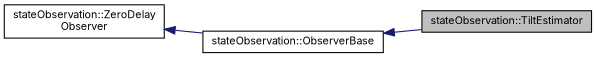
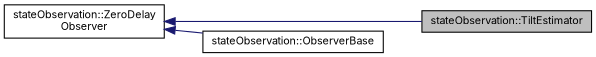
  digraph {
    fontname=Inter
    rankdir=LR
    node [color=black fillcolor=white fontname=Inter fontsize=10 shape=record style=filled]
    edge [color=midnightblue dir=back fontname=Inter fontsize=10 labelfontname=Helvetica labelfontsize=10 style=solid]
    n1 [fillcolor=grey75 fontcolor=black height=0.2 label="stateObservation::TiltEstimator" width=0.4]
    n2 [height=0.2 label="stateObservation::ZeroDelay\lObserver" width=0.4]
    n3 [height=0.2 label="stateObservation::ObserverBase" width=0.4]
-   n3 -> n1
+   n2 -> n1
    n2 -> n3
  }
